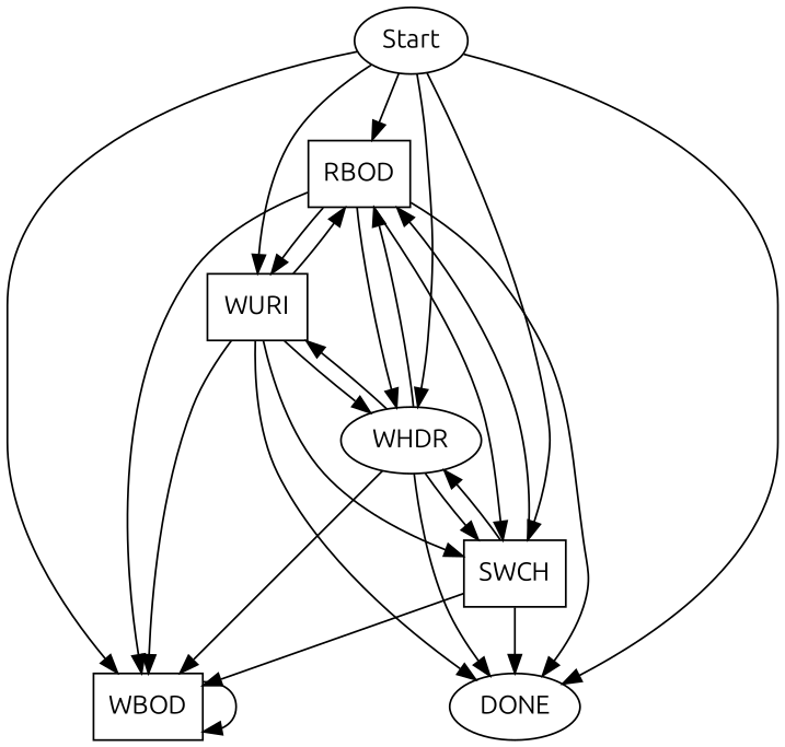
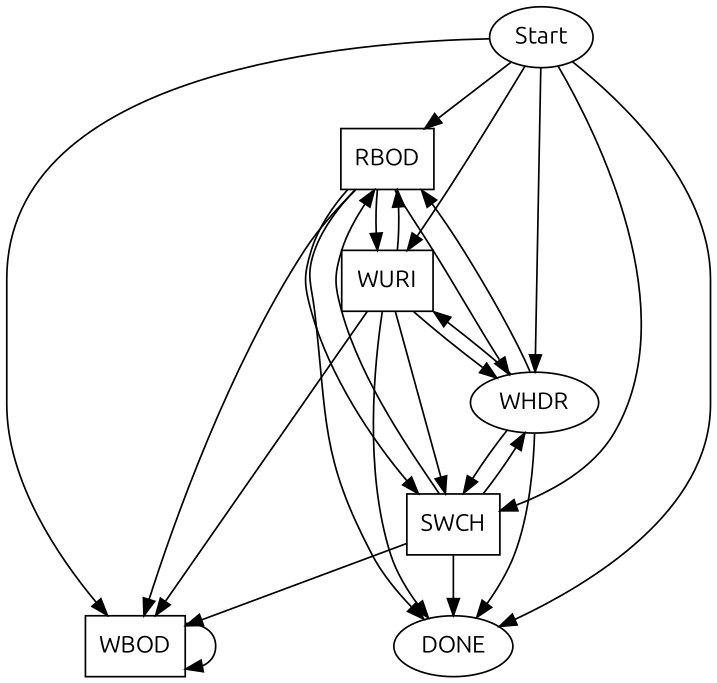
  digraph {
    fontname=Ubuntu
    node [fontname=Ubuntu shape=box]
    edge [fontname=Ubuntu]
    Start [shape=ellipse]
    RBOD
    WURI
    WHDR [shape=ellipse]
    WBOD
    SWCH
    DONE [shape=ellipse]
    Start -> RBOD
    Start -> WURI
    Start -> WHDR
    Start -> WBOD
    Start -> SWCH
    Start -> DONE
    RBOD -> WURI
    RBOD -> WHDR
    RBOD -> WBOD
    RBOD -> SWCH
    RBOD -> DONE
    WURI -> RBOD
    WURI -> WHDR
    WURI -> WBOD
    WURI -> SWCH
    WURI -> DONE
    WHDR -> RBOD
    WHDR -> WURI
-   WHDR -> WBOD
    WHDR -> SWCH
    WHDR -> DONE
    WBOD -> WBOD
    SWCH -> RBOD
    SWCH -> WHDR
    SWCH -> WBOD
    SWCH -> DONE
  }
